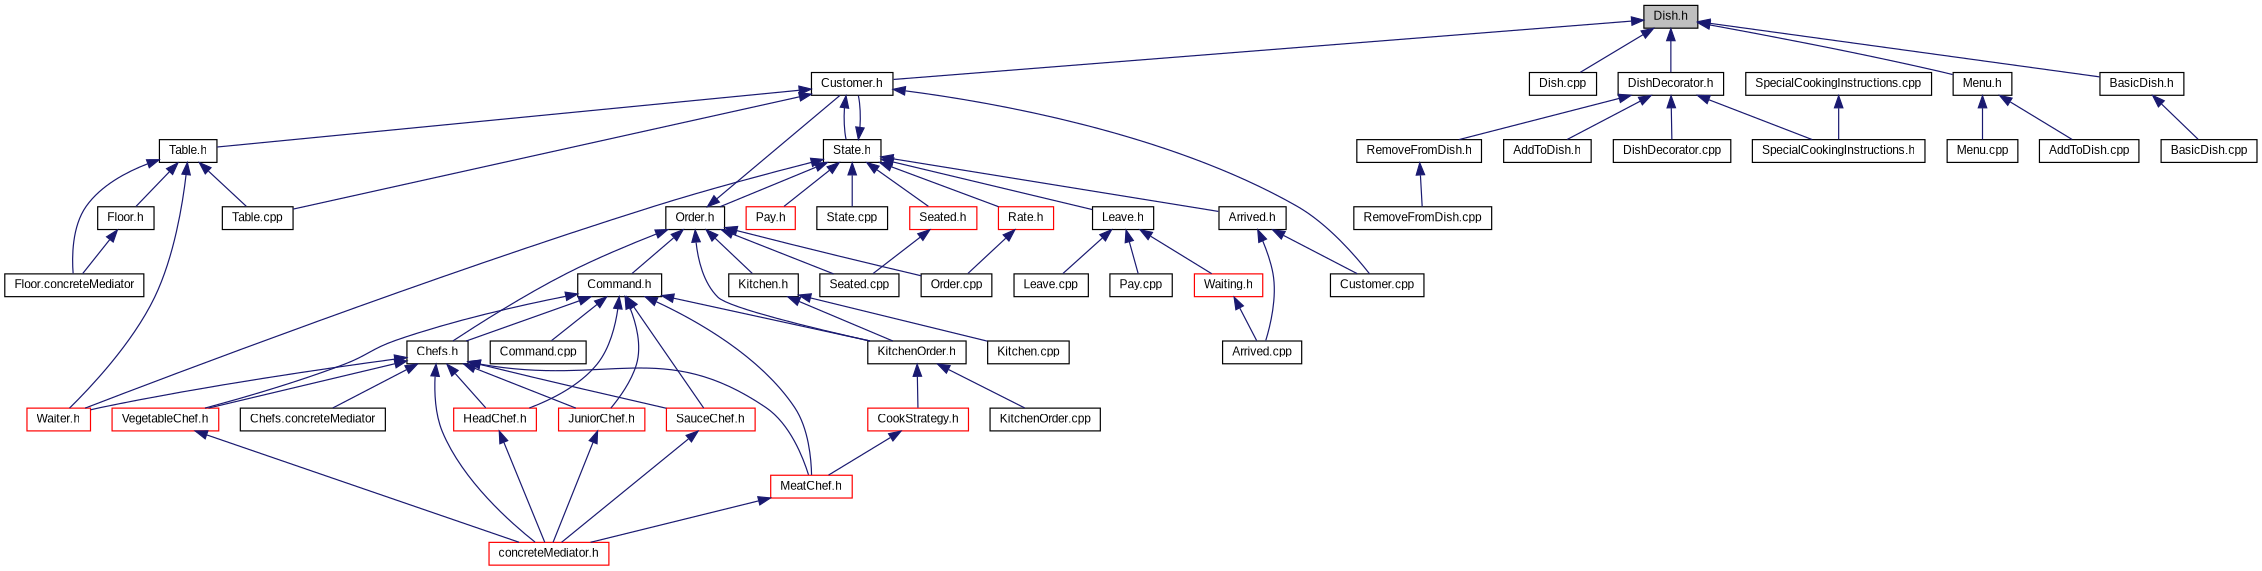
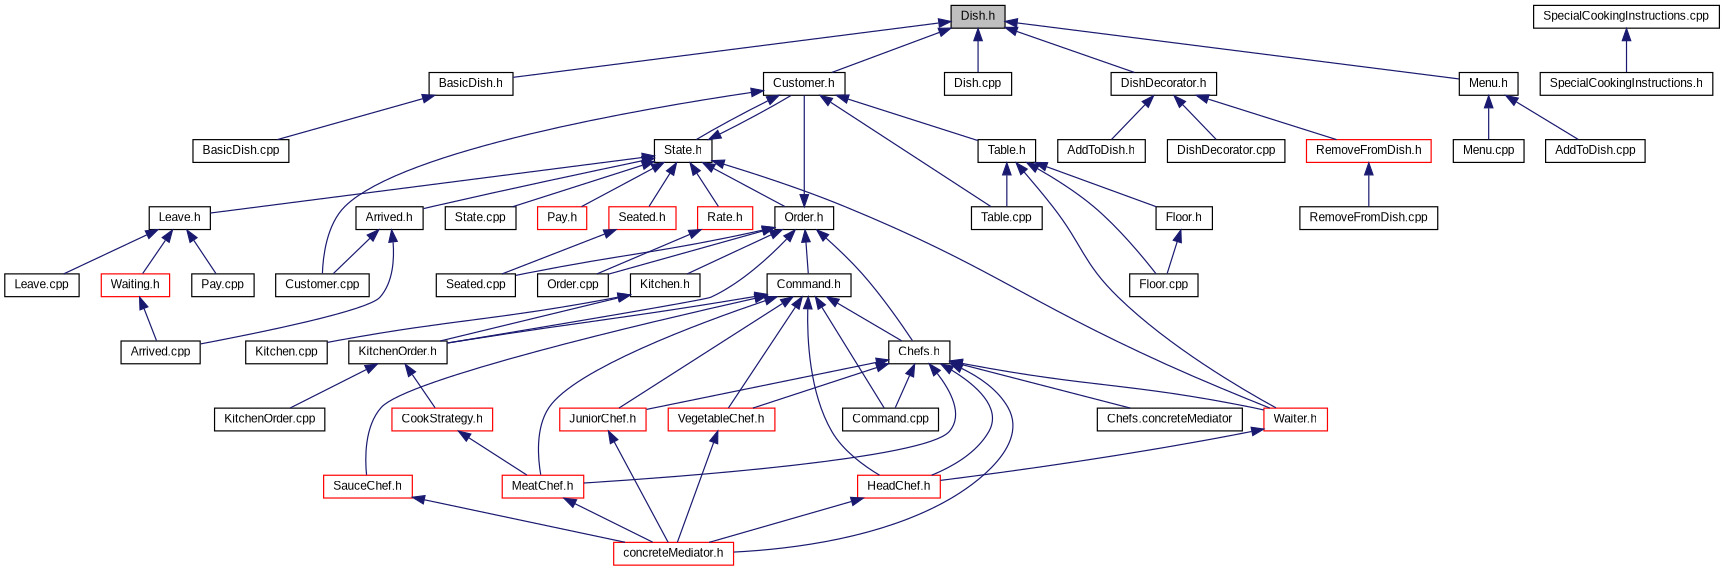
  digraph {
    fontname="Liberation Sans"
    node [color=black fillcolor=white fontname="Liberation Sans" fontsize=10 shape=record style=filled]
    edge [color=midnightblue dir=back fontname="Liberation Sans" fontsize=10 labelfontname=Helvetica labelfontsize=10 style=solid]
    n1 [fillcolor=grey75 fontcolor=black height=0.2 label="Dish.h" width=0.4]
    n2 [height=0.2 label="BasicDish.h" width=0.4]
    n3 [height=0.2 label="Customer.h" width=0.4]
    n4 [height=0.2 label="Dish.cpp" width=0.4]
    n5 [height=0.2 label="DishDecorator.h" width=0.4]
    n6 [height=0.2 label="Menu.h" width=0.4]
    n7 [height=0.2 label="BasicDish.cpp" width=0.4]
    n8 [height=0.2 label="Customer.cpp" width=0.4]
    n9 [height=0.2 label="State.h" width=0.4]
    n10 [height=0.2 label="Table.cpp" width=0.4]
    n11 [height=0.2 label="Table.h" width=0.4]
    n12 [height=0.2 label="AddToDish.h" width=0.4]
    n13 [height=0.2 label="DishDecorator.cpp" width=0.4]
-   n14 [height=0.2 label="RemoveFromDish.h" width=0.4]
+   n14 [color=red height=0.2 label="RemoveFromDish.h" width=0.4]
    n15 [height=0.2 label="SpecialCookingInstructions.h" width=0.4]
    n16 [height=0.2 label="AddToDish.cpp" width=0.4]
    n17 [height=0.2 label="Menu.cpp" width=0.4]
    n18 [height=0.2 label="Order.h" width=0.4]
    n19 [height=0.2 label="Chefs.h" width=0.4]
    n20 [height=0.2 label="Command.h" width=0.4]
    n21 [height=0.2 label="KitchenOrder.h" width=0.4]
    n22 [height=0.2 label="Kitchen.h" width=0.4]
    n23 [height=0.2 label="Order.cpp" width=0.4]
    n24 [height=0.2 label="Seated.cpp" width=0.4]
    n25 [color=red height=0.2 label="Waiter.h" width=0.4]
    n26 [height=0.2 label="Arrived.h" width=0.4]
    n27 [height=0.2 label="Leave.h" width=0.4]
    n28 [color=red height=0.2 label="Pay.h" width=0.4]
    n29 [color=red height=0.2 label="Rate.h" width=0.4]
    n30 [color=red height=0.2 label="Seated.h" width=0.4]
    n31 [height=0.2 label="State.cpp" width=0.4]
-   n32 [height=0.2 label="Floor.concreteMediator" width=0.4]
+   n32 [height=0.2 label="Floor.cpp" width=0.4]
    n33 [height=0.2 label="Floor.h" width=0.4]
    n34 [height=0.2 label="Chefs.concreteMediator" width=0.4]
    n35 [color=red height=0.2 label="concreteMediator.h" width=0.4]
    n36 [color=red height=0.2 label="HeadChef.h" width=0.4]
    n37 [color=red height=0.2 label="JuniorChef.h" width=0.4]
    n38 [color=red height=0.2 label="MeatChef.h" width=0.4]
    n39 [color=red height=0.2 label="SauceChef.h" width=0.4]
    n40 [color=red height=0.2 label="VegetableChef.h" width=0.4]
    n41 [height=0.2 label="Command.cpp" width=0.4]
    n42 [color=red height=0.2 label="CookStrategy.h" width=0.4]
    n43 [height=0.2 label="KitchenOrder.cpp" width=0.4]
    n44 [height=0.2 label="Kitchen.cpp" width=0.4]
    n45 [height=0.2 label="Arrived.cpp" width=0.4]
    n46 [color=red height=0.2 label="Waiting.h" width=0.4]
    n47 [height=0.2 label="Leave.cpp" width=0.4]
    n48 [height=0.2 label="Pay.cpp" width=0.4]
    n49 [height=0.2 label="RemoveFromDish.cpp" width=0.4]
    n50 [height=0.2 label="SpecialCookingInstructions.cpp" width=0.4]
    n1 -> n2
    n1 -> n3
    n1 -> n4
    n1 -> n5
    n1 -> n6
    n2 -> n7
    n3 -> n8
    n3 -> n9
    n3 -> n10
    n3 -> n11
    n5 -> n12
    n5 -> n13
    n5 -> n14
-   n5 -> n15
    n6 -> n16
    n6 -> n17
    n9 -> n3
    n9 -> n18
    n9 -> n25
    n9 -> n26
    n9 -> n27
    n9 -> n28
    n9 -> n29
    n9 -> n30
    n9 -> n31
    n11 -> n10
    n11 -> n25
    n11 -> n32
    n11 -> n33
    n14 -> n49
    n18 -> n3
    n18 -> n19
    n18 -> n20
    n18 -> n21
    n18 -> n22
    n18 -> n23
    n18 -> n24
    n19 -> n25
    n19 -> n34
    n19 -> n35
    n19 -> n36
    n19 -> n37
    n19 -> n38
-   n19 -> n39
+   n19 -> n41
    n19 -> n40
    n20 -> n19
    n20 -> n21
    n20 -> n36
    n20 -> n37
    n20 -> n38
    n20 -> n39
    n20 -> n40
    n20 -> n41
    n21 -> n42
    n21 -> n43
    n22 -> n21
    n22 -> n44
+   n25 -> n36
    n26 -> n8
    n26 -> n45
    n27 -> n46
    n27 -> n47
    n27 -> n48
    n29 -> n23
    n30 -> n24
    n33 -> n32
    n36 -> n35
    n37 -> n35
    n38 -> n35
    n39 -> n35
    n40 -> n35
    n42 -> n38
    n46 -> n45
    n50 -> n15
  }
